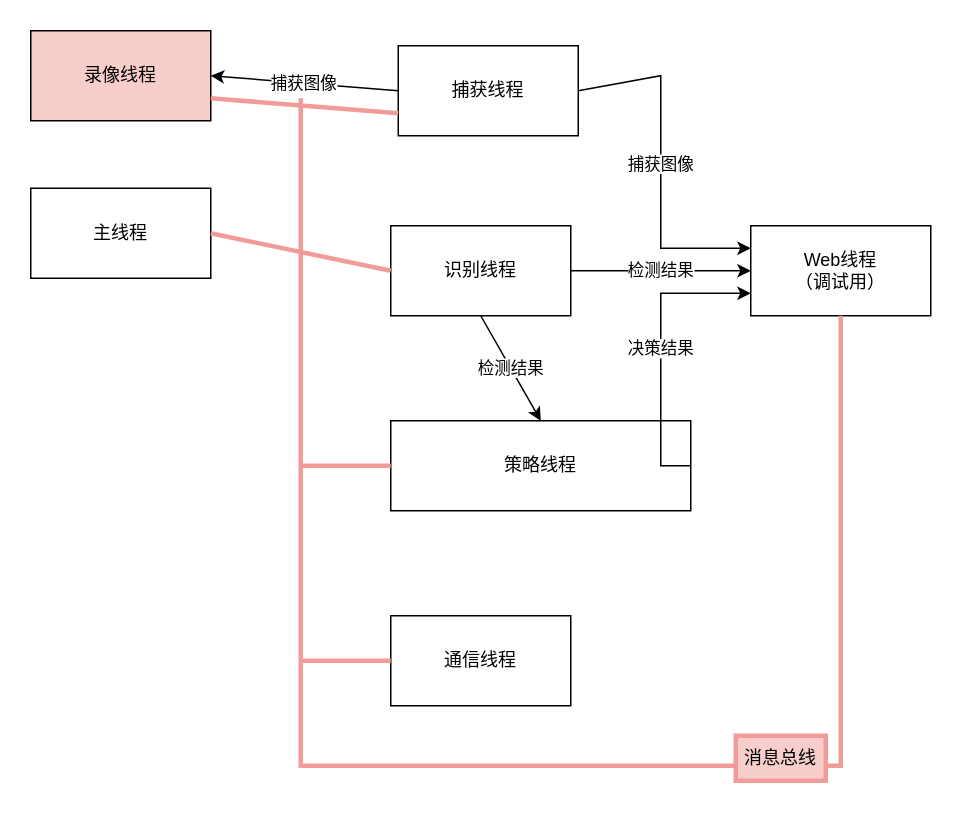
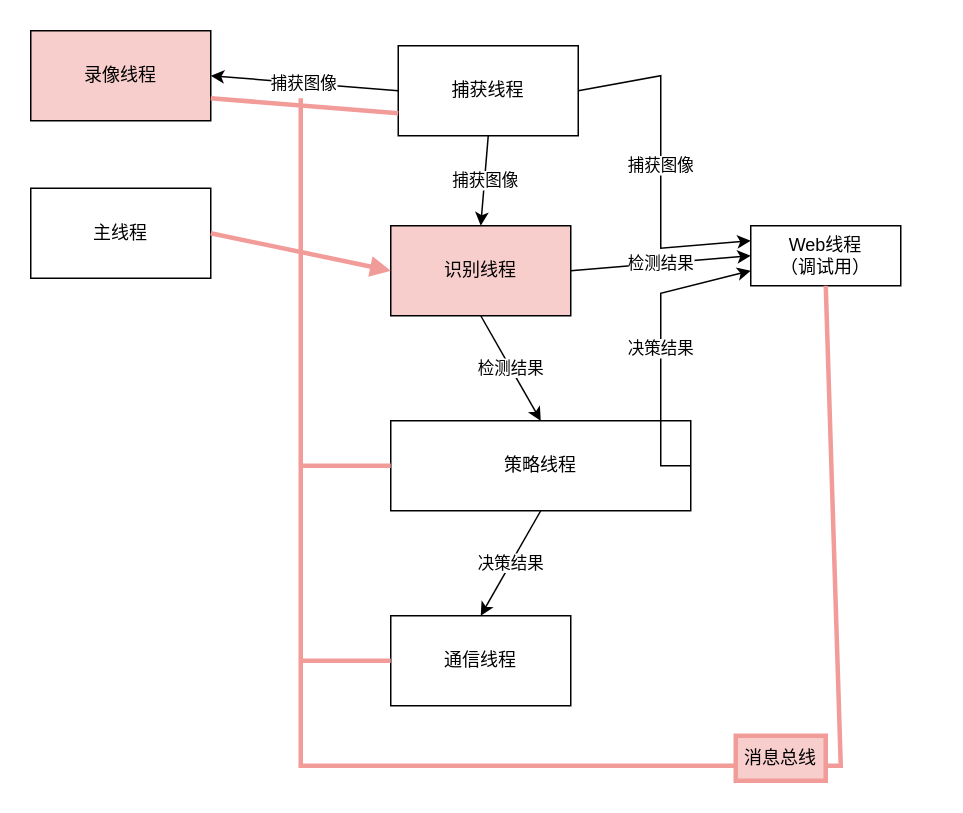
  <mxCell id="0" />
  <mxCell id="1" parent="0" />
  <mxCell id="2" value="主线程" style="rounded=0;whiteSpace=wrap;html=1;" parent="1" vertex="1"><mxGeometry x="20" y="125" width="120" height="60" as="geometry" /></mxCell>
  <mxCell id="3" value="捕获线程" style="rounded=0;whiteSpace=wrap;html=1;" parent="1" vertex="1"><mxGeometry x="265" y="30" width="120" height="60" as="geometry" /></mxCell>
  <mxCell id="4" value="录像线程" style="rounded=0;whiteSpace=wrap;html=1;fillColor=#f8cecc;" parent="1" vertex="1"><mxGeometry x="20" y="20" width="120" height="60" as="geometry" /></mxCell>
  <mxCell id="5" value="通信线程" style="rounded=0;whiteSpace=wrap;html=1;" parent="1" vertex="1"><mxGeometry x="260" y="410" width="120" height="60" as="geometry" /></mxCell>
- <mxCell id="6" value="识别线程" style="rounded=0;whiteSpace=wrap;html=1;" parent="1" vertex="1"><mxGeometry x="260" y="150" width="120" height="60" as="geometry" /></mxCell>
+ <mxCell id="6" value="识别线程" style="rounded=0;whiteSpace=wrap;html=1;fillColor=#f8cecc;" parent="1" vertex="1"><mxGeometry x="260" y="150" width="120" height="60" as="geometry" /></mxCell>
  <mxCell id="7" value="策略线程" style="rounded=0;whiteSpace=wrap;html=1;" parent="1" vertex="1"><mxGeometry x="260" y="280" width="200" height="60" as="geometry" /></mxCell>
- <mxCell id="8" value="Web线程&lt;br&gt;（调试用）" style="rounded=0;whiteSpace=wrap;html=1;" parent="1" vertex="1"><mxGeometry x="500" y="150" width="120" height="60" as="geometry" /></mxCell>
+ <mxCell id="8" value="Web线程&lt;br&gt;（调试用）" style="rounded=0;whiteSpace=wrap;html=1;" parent="1" vertex="1"><mxGeometry x="500" y="150" width="100" height="40" as="geometry" /></mxCell>
+ <mxCell id="9" value="捕获图像" style="endArrow=classic;html=1;rounded=0;exitX=0.5;exitY=1;exitDx=0;exitDy=0;entryX=0.5;entryY=0;entryDx=0;entryDy=0;" parent="1" source="3" target="6" edge="1"><mxGeometry width="50" height="50" relative="1" as="geometry"><mxPoint x="450" y="90" as="sourcePoint" /><mxPoint x="500" y="40" as="targetPoint" /></mxGeometry></mxCell>
  <mxCell id="10" value="捕获图像" style="endArrow=classic;html=1;rounded=0;exitX=0;exitY=0.5;exitDx=0;exitDy=0;entryX=1;entryY=0.5;entryDx=0;entryDy=0;" parent="1" source="3" target="4" edge="1"><mxGeometry width="50" height="50" relative="1" as="geometry"><mxPoint x="440" y="75" as="sourcePoint" /><mxPoint x="490" y="25" as="targetPoint" /></mxGeometry></mxCell>
  <mxCell id="11" value="检测结果" style="endArrow=classic;html=1;rounded=0;exitX=0.5;exitY=1;exitDx=0;exitDy=0;entryX=0.5;entryY=0;entryDx=0;entryDy=0;" parent="1" source="6" target="7" edge="1"><mxGeometry width="50" height="50" relative="1" as="geometry"><mxPoint x="510" y="190" as="sourcePoint" /><mxPoint x="560" y="140" as="targetPoint" /></mxGeometry></mxCell>
  <mxCell id="12" value="捕获图像" style="endArrow=classic;html=1;rounded=0;exitX=1;exitY=0.5;exitDx=0;exitDy=0;entryX=0;entryY=0.25;entryDx=0;entryDy=0;" parent="1" source="3" target="8" edge="1"><mxGeometry width="50" height="50" relative="1" as="geometry"><mxPoint x="510" y="140" as="sourcePoint" /><mxPoint x="560" y="90" as="targetPoint" /><Array as="points"><mxPoint x="440" y="50" /><mxPoint x="440" y="165" /></Array></mxGeometry></mxCell>
+ <mxCell id="13" value="决策结果" style="endArrow=classic;html=1;rounded=0;exitX=0.5;exitY=1;exitDx=0;exitDy=0;entryX=0.5;entryY=0;entryDx=0;entryDy=0;" parent="1" source="7" target="5" edge="1"><mxGeometry width="50" height="50" relative="1" as="geometry"><mxPoint x="430" y="380" as="sourcePoint" /><mxPoint x="480" y="330" as="targetPoint" /></mxGeometry></mxCell>
  <mxCell id="14" value="检测结果" style="endArrow=classic;html=1;rounded=0;exitX=1;exitY=0.5;exitDx=0;exitDy=0;entryX=0;entryY=0.5;entryDx=0;entryDy=0;" parent="1" source="6" target="8" edge="1"><mxGeometry width="50" height="50" relative="1" as="geometry"><mxPoint x="390" y="230" as="sourcePoint" /><mxPoint x="440" y="180" as="targetPoint" /></mxGeometry></mxCell>
  <mxCell id="15" value="决策结果" style="endArrow=classic;html=1;rounded=0;exitX=1;exitY=0.5;exitDx=0;exitDy=0;entryX=0;entryY=0.75;entryDx=0;entryDy=0;" parent="1" source="7" target="8" edge="1"><mxGeometry width="50" height="50" relative="1" as="geometry"><mxPoint x="400" y="320" as="sourcePoint" /><mxPoint x="450" y="270" as="targetPoint" /><Array as="points"><mxPoint x="440" y="310" /><mxPoint x="440" y="195" /></Array></mxGeometry></mxCell>
  <mxCell id="16" value="" style="endArrow=none;html=1;rounded=0;exitX=0.5;exitY=1;exitDx=0;exitDy=0;strokeColor=#F19C99;strokeWidth=3;endFill=0;" parent="1" source="8" edge="1"><mxGeometry width="50" height="50" relative="1" as="geometry"><mxPoint x="590" y="260" as="sourcePoint" /><mxPoint x="200" y="65" as="targetPoint" /><Array as="points"><mxPoint x="560" y="510" /><mxPoint x="200" y="510" /><mxPoint x="200" y="65" /></Array></mxGeometry></mxCell>
- <mxCell id="17" value="" style="endArrow=none;html=1;rounded=0;strokeColor=#F19C99;strokeWidth=3;entryX=0;entryY=0.5;entryDx=0;entryDy=0;exitX=1;exitY=0.5;exitDx=0;exitDy=0;" parent="1" source="2" target="6" edge="1"><mxGeometry width="50" height="50" relative="1" as="geometry"><mxPoint x="180" y="270" as="sourcePoint" /><mxPoint x="230" y="220" as="targetPoint" /></mxGeometry></mxCell>
+ <mxCell id="17" value="" style="endArrow=block;html=1;rounded=0;strokeColor=#F19C99;strokeWidth=3;entryX=0;entryY=0.5;entryDx=0;entryDy=0;exitX=1;exitY=0.5;exitDx=0;exitDy=0;" parent="1" source="2" target="6" edge="1"><mxGeometry width="50" height="50" relative="1" as="geometry"><mxPoint x="180" y="270" as="sourcePoint" /><mxPoint x="230" y="220" as="targetPoint" /></mxGeometry></mxCell>
  <mxCell id="18" value="" style="endArrow=none;html=1;rounded=0;strokeColor=#F19C99;strokeWidth=3;entryX=0;entryY=0.5;entryDx=0;entryDy=0;" parent="1" target="5" edge="1"><mxGeometry width="50" height="50" relative="1" as="geometry"><mxPoint x="200" y="440" as="sourcePoint" /><mxPoint x="250" y="390" as="targetPoint" /></mxGeometry></mxCell>
  <mxCell id="19" value="" style="endArrow=none;html=1;rounded=0;strokeColor=#F19C99;strokeWidth=3;entryX=0;entryY=0.5;entryDx=0;entryDy=0;" parent="1" target="7" edge="1"><mxGeometry width="50" height="50" relative="1" as="geometry"><mxPoint x="200" y="310" as="sourcePoint" /><mxPoint x="260" y="240" as="targetPoint" /></mxGeometry></mxCell>
  <mxCell id="20" value="" style="endArrow=none;html=1;rounded=0;strokeColor=#F19C99;strokeWidth=3;exitX=1;exitY=0.75;exitDx=0;exitDy=0;entryX=0;entryY=0.75;entryDx=0;entryDy=0;" parent="1" source="4" target="3" edge="1"><mxGeometry width="50" height="50" relative="1" as="geometry"><mxPoint x="210" y="110" as="sourcePoint" /><mxPoint x="260" y="60" as="targetPoint" /></mxGeometry></mxCell>
  <mxCell id="21" value="消息总线" style="text;html=1;strokeColor=#F19C99;fillColor=#f8cecc;align=center;verticalAlign=middle;whiteSpace=wrap;rounded=0;strokeWidth=3;" parent="1" vertex="1"><mxGeometry x="490" y="490" width="60" height="30" as="geometry" /></mxCell>
